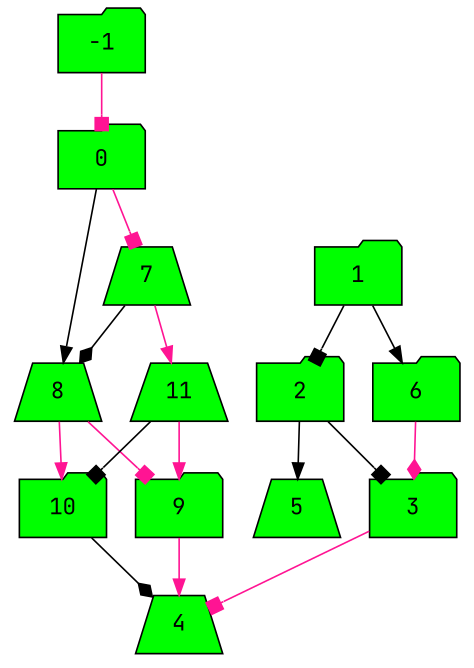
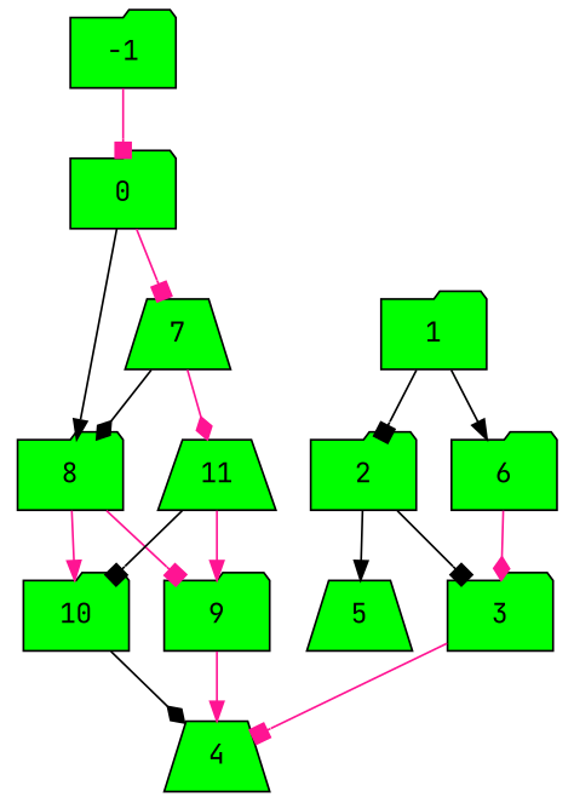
  digraph {
    fontname="JetBrains Mono"
    node [fillcolor=green fontname="JetBrains Mono" shape=folder style=filled]
    edge [arrowhead=normal color=deeppink fontname="JetBrains Mono"]
    7 [shape=trapezium]
    0
-   8 [shape=trapezium]
+   8
    1
    2
    6
    11 [shape=trapezium]
    3
    5 [shape=trapezium]
    9
    10
    -1
    4 [shape=trapezium]
    7 -> 8 [arrowhead=diamond color=black]
-   7 -> 11
+   7 -> 11 [arrowhead=diamond]
    0 -> 7 [arrowhead=box]
    0 -> 8 [color=black]
    8 -> 9 [arrowhead=box]
    8 -> 10
    1 -> 2 [arrowhead=box color=black]
    1 -> 6 [color=black]
    2 -> 3 [arrowhead=box color=black]
    2 -> 5 [color=black]
    6 -> 3 [arrowhead=diamond]
    11 -> 9
    11 -> 10 [arrowhead=box color=black]
    3 -> 4 [arrowhead=box]
    9 -> 4
    10 -> 4 [arrowhead=diamond color=black]
    -1 -> 0 [arrowhead=box]
  }
